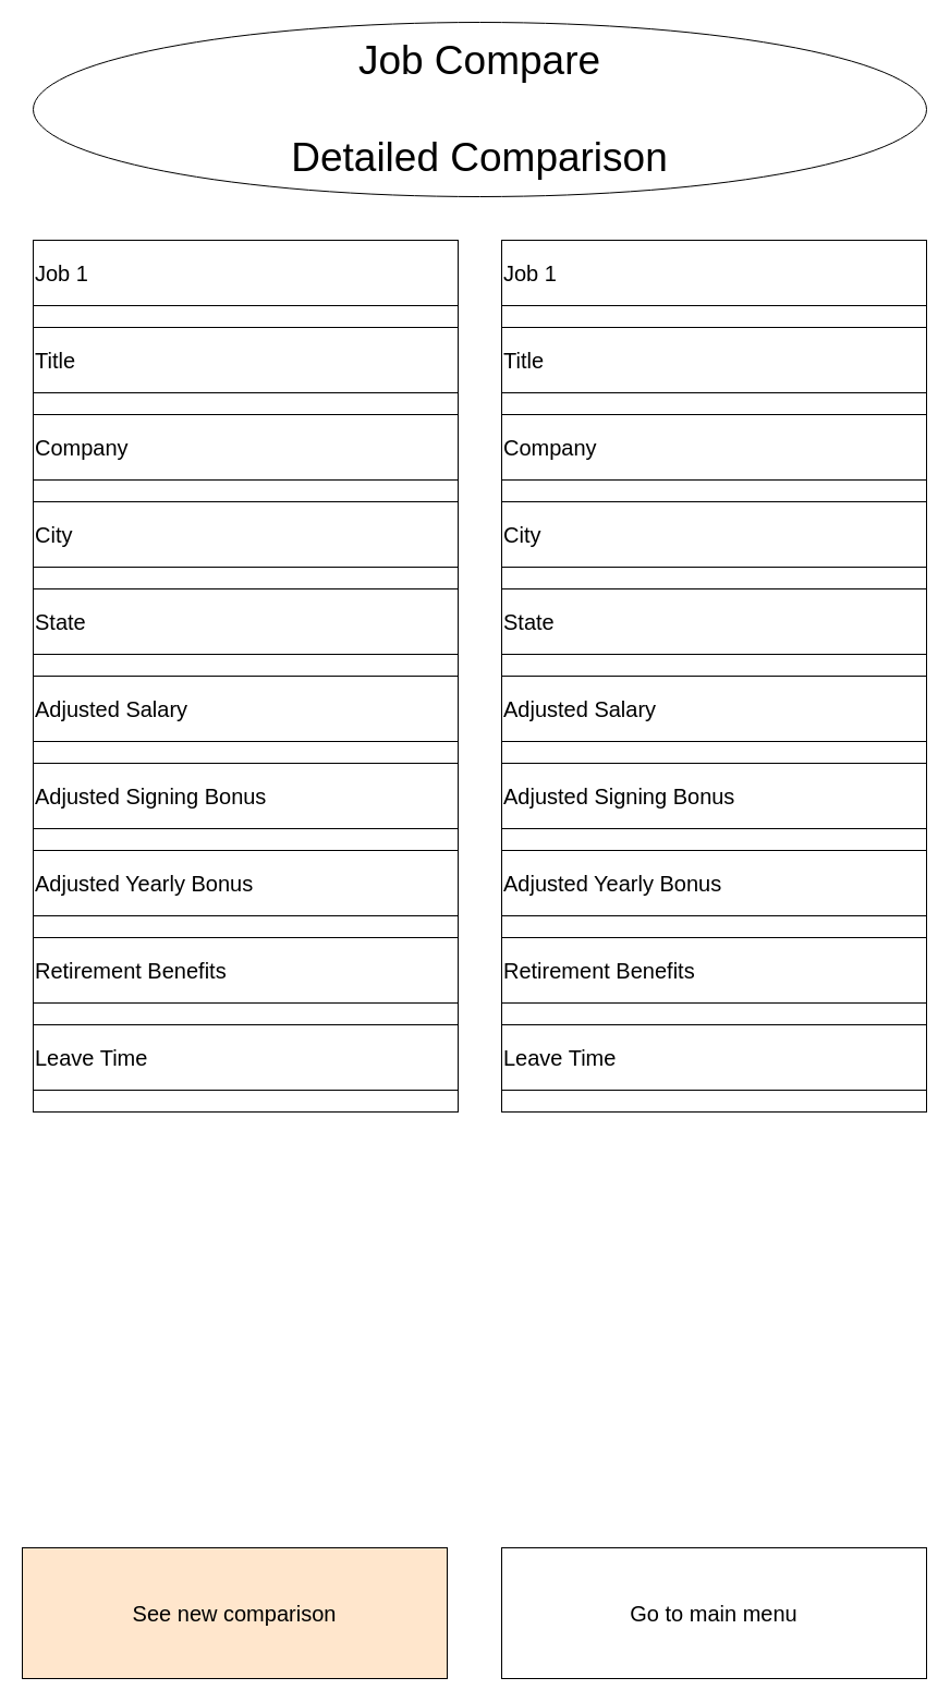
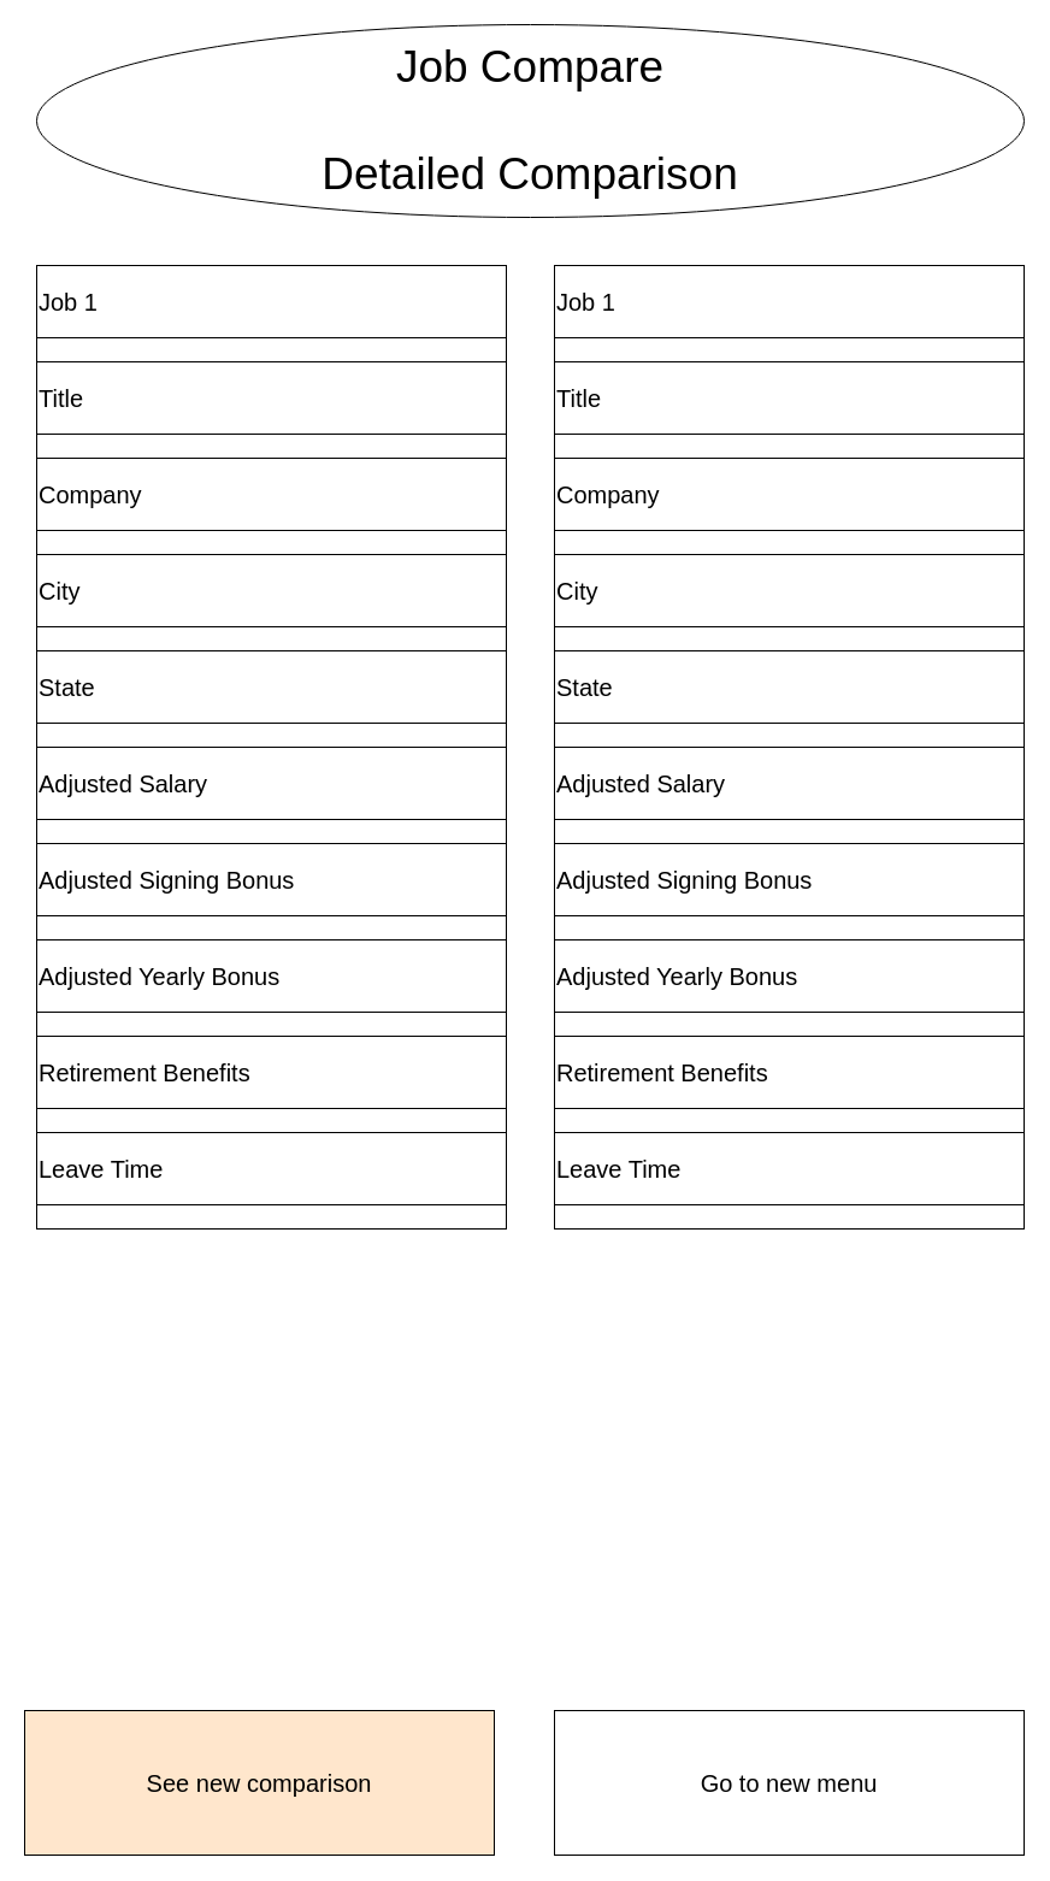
  <mxCell id="0" />
  <mxCell id="1" parent="0" />
  <mxCell id="2" value="" style="rounded=0;whiteSpace=wrap;html=1;" vertex="1" parent="1"><mxGeometry x="30" y="220" width="390" height="800" as="geometry" /></mxCell>
  <mxCell id="3" value="&lt;font style=&quot;font-size: 37px&quot;&gt;Job Compare&lt;br&gt;&lt;br&gt;Detailed Comparison&lt;br&gt;&lt;/font&gt;" style="ellipse;whiteSpace=wrap;html=1;" vertex="1" parent="1"><mxGeometry x="30" y="20" width="820" height="160" as="geometry" /></mxCell>
  <mxCell id="4" value="&lt;font style=&quot;font-size: 20px&quot;&gt;Title&lt;/font&gt;" style="rounded=0;whiteSpace=wrap;html=1;align=left;" vertex="1" parent="1"><mxGeometry x="30" y="300" width="390" height="60" as="geometry" /></mxCell>
  <mxCell id="5" value="&lt;font style=&quot;font-size: 20px&quot;&gt;Company&lt;/font&gt;" style="rounded=0;whiteSpace=wrap;html=1;align=left;" vertex="1" parent="1"><mxGeometry x="30" y="380" width="390" height="60" as="geometry" /></mxCell>
  <mxCell id="6" value="&lt;font style=&quot;font-size: 20px&quot;&gt;City&lt;/font&gt;" style="rounded=0;whiteSpace=wrap;html=1;align=left;" vertex="1" parent="1"><mxGeometry x="30" y="460" width="390" height="60" as="geometry" /></mxCell>
  <mxCell id="7" value="&lt;font style=&quot;font-size: 20px&quot;&gt;State&lt;/font&gt;" style="rounded=0;whiteSpace=wrap;html=1;align=left;" vertex="1" parent="1"><mxGeometry x="30" y="540" width="390" height="60" as="geometry" /></mxCell>
  <mxCell id="8" value="&lt;font style=&quot;font-size: 20px&quot;&gt;Adjusted Salary&lt;/font&gt;" style="rounded=0;whiteSpace=wrap;html=1;align=left;" vertex="1" parent="1"><mxGeometry x="30" y="620" width="390" height="60" as="geometry" /></mxCell>
  <mxCell id="9" value="&lt;font style=&quot;font-size: 20px&quot;&gt;Adjusted Signing Bonus&lt;/font&gt;" style="rounded=0;whiteSpace=wrap;html=1;align=left;" vertex="1" parent="1"><mxGeometry x="30" y="700" width="390" height="60" as="geometry" /></mxCell>
  <mxCell id="10" value="&lt;font style=&quot;font-size: 20px&quot;&gt;Adjusted Yearly Bonus&lt;/font&gt;" style="rounded=0;whiteSpace=wrap;html=1;align=left;" vertex="1" parent="1"><mxGeometry x="30" y="780" width="390" height="60" as="geometry" /></mxCell>
  <mxCell id="11" value="&lt;font style=&quot;font-size: 20px&quot;&gt;Retirement Benefits&lt;/font&gt;" style="rounded=0;whiteSpace=wrap;html=1;align=left;" vertex="1" parent="1"><mxGeometry x="30" y="860" width="390" height="60" as="geometry" /></mxCell>
  <mxCell id="12" value="&lt;font style=&quot;font-size: 20px&quot;&gt;Leave Time&lt;/font&gt;" style="rounded=0;whiteSpace=wrap;html=1;align=left;" vertex="1" parent="1"><mxGeometry x="30" y="940" width="390" height="60" as="geometry" /></mxCell>
  <mxCell id="13" value="&lt;font style=&quot;font-size: 20px&quot;&gt;Job 1&lt;/font&gt;" style="rounded=0;whiteSpace=wrap;html=1;align=left;" vertex="1" parent="1"><mxGeometry x="30" y="220" width="390" height="60" as="geometry" /></mxCell>
  <mxCell id="14" value="" style="rounded=0;whiteSpace=wrap;html=1;" vertex="1" parent="1"><mxGeometry x="460" y="220" width="390" height="800" as="geometry" /></mxCell>
  <mxCell id="15" value="&lt;font style=&quot;font-size: 20px&quot;&gt;Title&lt;/font&gt;" style="rounded=0;whiteSpace=wrap;html=1;align=left;" vertex="1" parent="1"><mxGeometry x="460" y="300" width="390" height="60" as="geometry" /></mxCell>
  <mxCell id="16" value="&lt;font style=&quot;font-size: 20px&quot;&gt;Company&lt;/font&gt;" style="rounded=0;whiteSpace=wrap;html=1;align=left;" vertex="1" parent="1"><mxGeometry x="460" y="380" width="390" height="60" as="geometry" /></mxCell>
  <mxCell id="17" value="&lt;font style=&quot;font-size: 20px&quot;&gt;City&lt;/font&gt;" style="rounded=0;whiteSpace=wrap;html=1;align=left;" vertex="1" parent="1"><mxGeometry x="460" y="460" width="390" height="60" as="geometry" /></mxCell>
  <mxCell id="18" value="&lt;font style=&quot;font-size: 20px&quot;&gt;State&lt;/font&gt;" style="rounded=0;whiteSpace=wrap;html=1;align=left;" vertex="1" parent="1"><mxGeometry x="460" y="540" width="390" height="60" as="geometry" /></mxCell>
  <mxCell id="19" value="&lt;font style=&quot;font-size: 20px&quot;&gt;Adjusted Salary&lt;/font&gt;" style="rounded=0;whiteSpace=wrap;html=1;align=left;" vertex="1" parent="1"><mxGeometry x="460" y="620" width="390" height="60" as="geometry" /></mxCell>
  <mxCell id="20" value="&lt;font style=&quot;font-size: 20px&quot;&gt;Adjusted Signing Bonus&lt;/font&gt;" style="rounded=0;whiteSpace=wrap;html=1;align=left;" vertex="1" parent="1"><mxGeometry x="460" y="700" width="390" height="60" as="geometry" /></mxCell>
  <mxCell id="21" value="&lt;font style=&quot;font-size: 20px&quot;&gt;Adjusted Yearly Bonus&lt;/font&gt;" style="rounded=0;whiteSpace=wrap;html=1;align=left;" vertex="1" parent="1"><mxGeometry x="460" y="780" width="390" height="60" as="geometry" /></mxCell>
  <mxCell id="22" value="&lt;font style=&quot;font-size: 20px&quot;&gt;Retirement Benefits&lt;/font&gt;" style="rounded=0;whiteSpace=wrap;html=1;align=left;" vertex="1" parent="1"><mxGeometry x="460" y="860" width="390" height="60" as="geometry" /></mxCell>
  <mxCell id="23" value="&lt;font style=&quot;font-size: 20px&quot;&gt;Leave Time&lt;/font&gt;" style="rounded=0;whiteSpace=wrap;html=1;align=left;" vertex="1" parent="1"><mxGeometry x="460" y="940" width="390" height="60" as="geometry" /></mxCell>
  <mxCell id="24" value="&lt;font style=&quot;font-size: 20px&quot;&gt;Job 1&lt;/font&gt;" style="rounded=0;whiteSpace=wrap;html=1;align=left;" vertex="1" parent="1"><mxGeometry x="460" y="220" width="390" height="60" as="geometry" /></mxCell>
  <mxCell id="25" value="&lt;span style=&quot;font-size: 20px&quot;&gt;See new comparison&lt;/span&gt;" style="rounded=0;whiteSpace=wrap;html=1;align=center;fillColor=#ffe6cc;" vertex="1" parent="1"><mxGeometry x="20" y="1420" width="390" height="120" as="geometry" /></mxCell>
- <mxCell id="26" value="&lt;span style=&quot;font-size: 20px&quot;&gt;Go to main menu&lt;/span&gt;" style="rounded=0;whiteSpace=wrap;html=1;align=center;" vertex="1" parent="1"><mxGeometry x="460" y="1420" width="390" height="120" as="geometry" /></mxCell>
+ <mxCell id="26" value="&lt;span style=&quot;font-size: 20px&quot;&gt;Go to new menu&lt;/span&gt;" style="rounded=0;whiteSpace=wrap;html=1;align=center;" vertex="1" parent="1"><mxGeometry x="460" y="1420" width="390" height="120" as="geometry" /></mxCell>
